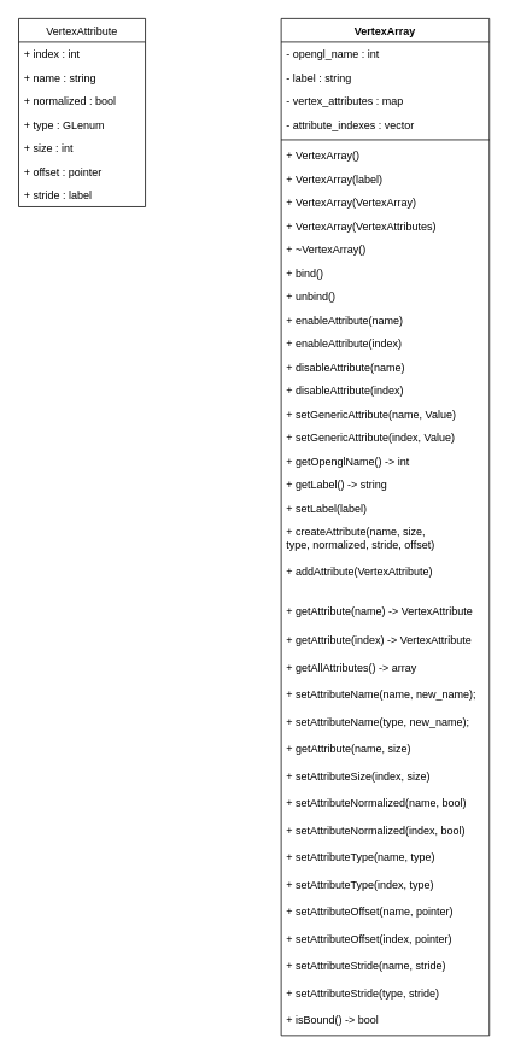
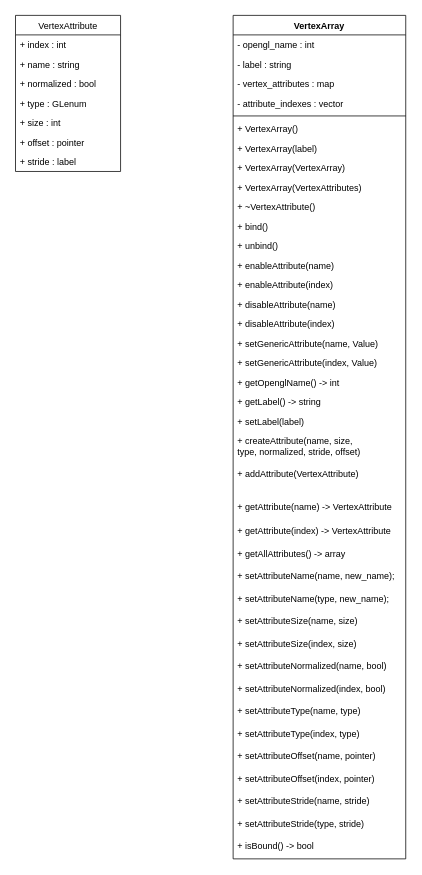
  <mxCell id="0" />
  <mxCell id="1" parent="0" />
  <mxCell id="2" value="VertexArray" style="swimlane;fontStyle=1;align=center;verticalAlign=top;childLayout=stackLayout;horizontal=1;startSize=26;horizontalStack=0;resizeParent=1;resizeParentMax=0;resizeLast=0;collapsible=1;marginBottom=0;" parent="1" vertex="1"><mxGeometry x="310" y="20" width="230" height="1124" as="geometry" /></mxCell>
  <mxCell id="3" value="- opengl_name : int" style="text;strokeColor=none;fillColor=none;align=left;verticalAlign=top;spacingLeft=4;spacingRight=4;overflow=hidden;rotatable=0;points=[[0,0.5],[1,0.5]];portConstraint=eastwest;" parent="2" vertex="1"><mxGeometry y="26" width="230" height="26" as="geometry" /></mxCell>
  <mxCell id="4" value="- label : string" style="text;strokeColor=none;fillColor=none;align=left;verticalAlign=top;spacingLeft=4;spacingRight=4;overflow=hidden;rotatable=0;points=[[0,0.5],[1,0.5]];portConstraint=eastwest;" parent="2" vertex="1"><mxGeometry y="52" width="230" height="26" as="geometry" /></mxCell>
  <mxCell id="5" value="- vertex_attributes : map" style="text;strokeColor=none;fillColor=none;align=left;verticalAlign=top;spacingLeft=4;spacingRight=4;overflow=hidden;rotatable=0;points=[[0,0.5],[1,0.5]];portConstraint=eastwest;" parent="2" vertex="1"><mxGeometry y="78" width="230" height="26" as="geometry" /></mxCell>
  <mxCell id="6" value="- attribute_indexes : vector" style="text;strokeColor=none;fillColor=none;align=left;verticalAlign=top;spacingLeft=4;spacingRight=4;overflow=hidden;rotatable=0;points=[[0,0.5],[1,0.5]];portConstraint=eastwest;" parent="2" vertex="1"><mxGeometry y="104" width="230" height="26" as="geometry" /></mxCell>
  <mxCell id="7" value="" style="line;strokeWidth=1;fillColor=none;align=left;verticalAlign=middle;spacingTop=-1;spacingLeft=3;spacingRight=3;rotatable=0;labelPosition=right;points=[];portConstraint=eastwest;" parent="2" vertex="1"><mxGeometry y="130" width="230" height="8" as="geometry" /></mxCell>
  <mxCell id="8" value="+ VertexArray()" style="text;strokeColor=none;fillColor=none;align=left;verticalAlign=top;spacingLeft=4;spacingRight=4;overflow=hidden;rotatable=0;points=[[0,0.5],[1,0.5]];portConstraint=eastwest;" parent="2" vertex="1"><mxGeometry y="138" width="230" height="26" as="geometry" /></mxCell>
  <mxCell id="9" value="+ VertexArray(label)" style="text;strokeColor=none;fillColor=none;align=left;verticalAlign=top;spacingLeft=4;spacingRight=4;overflow=hidden;rotatable=0;points=[[0,0.5],[1,0.5]];portConstraint=eastwest;" parent="2" vertex="1"><mxGeometry y="164" width="230" height="26" as="geometry" /></mxCell>
  <mxCell id="10" value="+ VertexArray(VertexArray)" style="text;strokeColor=none;fillColor=none;align=left;verticalAlign=top;spacingLeft=4;spacingRight=4;overflow=hidden;rotatable=0;points=[[0,0.5],[1,0.5]];portConstraint=eastwest;" parent="2" vertex="1"><mxGeometry y="190" width="230" height="26" as="geometry" /></mxCell>
  <mxCell id="11" value="+ VertexArray(VertexAttributes)" style="text;strokeColor=none;fillColor=none;align=left;verticalAlign=top;spacingLeft=4;spacingRight=4;overflow=hidden;rotatable=0;points=[[0,0.5],[1,0.5]];portConstraint=eastwest;" parent="2" vertex="1"><mxGeometry y="216" width="230" height="26" as="geometry" /></mxCell>
- <mxCell id="12" value="+ ~VertexArray()" style="text;strokeColor=none;fillColor=none;align=left;verticalAlign=top;spacingLeft=4;spacingRight=4;overflow=hidden;rotatable=0;points=[[0,0.5],[1,0.5]];portConstraint=eastwest;" parent="2" vertex="1"><mxGeometry y="242" width="230" height="26" as="geometry" /></mxCell>
+ <mxCell id="12" value="+ ~VertexAttribute()" style="text;strokeColor=none;fillColor=none;align=left;verticalAlign=top;spacingLeft=4;spacingRight=4;overflow=hidden;rotatable=0;points=[[0,0.5],[1,0.5]];portConstraint=eastwest;" parent="2" vertex="1"><mxGeometry y="242" width="230" height="26" as="geometry" /></mxCell>
  <mxCell id="13" value="+ bind()" style="text;strokeColor=none;fillColor=none;align=left;verticalAlign=top;spacingLeft=4;spacingRight=4;overflow=hidden;rotatable=0;points=[[0,0.5],[1,0.5]];portConstraint=eastwest;" parent="2" vertex="1"><mxGeometry y="268" width="230" height="26" as="geometry" /></mxCell>
  <mxCell id="14" value="+ unbind()" style="text;strokeColor=none;fillColor=none;align=left;verticalAlign=top;spacingLeft=4;spacingRight=4;overflow=hidden;rotatable=0;points=[[0,0.5],[1,0.5]];portConstraint=eastwest;" parent="2" vertex="1"><mxGeometry y="294" width="230" height="26" as="geometry" /></mxCell>
  <mxCell id="15" value="+ enableAttribute(name)" style="text;strokeColor=none;fillColor=none;align=left;verticalAlign=top;spacingLeft=4;spacingRight=4;overflow=hidden;rotatable=0;points=[[0,0.5],[1,0.5]];portConstraint=eastwest;" parent="2" vertex="1"><mxGeometry y="320" width="230" height="26" as="geometry" /></mxCell>
  <mxCell id="16" value="+ enableAttribute(index)" style="text;strokeColor=none;fillColor=none;align=left;verticalAlign=top;spacingLeft=4;spacingRight=4;overflow=hidden;rotatable=0;points=[[0,0.5],[1,0.5]];portConstraint=eastwest;" parent="2" vertex="1"><mxGeometry y="346" width="230" height="26" as="geometry" /></mxCell>
  <mxCell id="17" value="+ disableAttribute(name)" style="text;strokeColor=none;fillColor=none;align=left;verticalAlign=top;spacingLeft=4;spacingRight=4;overflow=hidden;rotatable=0;points=[[0,0.5],[1,0.5]];portConstraint=eastwest;" parent="2" vertex="1"><mxGeometry y="372" width="230" height="26" as="geometry" /></mxCell>
  <mxCell id="18" value="+ disableAttribute(index)" style="text;strokeColor=none;fillColor=none;align=left;verticalAlign=top;spacingLeft=4;spacingRight=4;overflow=hidden;rotatable=0;points=[[0,0.5],[1,0.5]];portConstraint=eastwest;" parent="2" vertex="1"><mxGeometry y="398" width="230" height="26" as="geometry" /></mxCell>
  <mxCell id="19" value="+ setGenericAttribute(name, Value)" style="text;strokeColor=none;fillColor=none;align=left;verticalAlign=top;spacingLeft=4;spacingRight=4;overflow=hidden;rotatable=0;points=[[0,0.5],[1,0.5]];portConstraint=eastwest;" parent="2" vertex="1"><mxGeometry y="424" width="230" height="26" as="geometry" /></mxCell>
  <mxCell id="20" value="+ setGenericAttribute(index, Value)" style="text;strokeColor=none;fillColor=none;align=left;verticalAlign=top;spacingLeft=4;spacingRight=4;overflow=hidden;rotatable=0;points=[[0,0.5],[1,0.5]];portConstraint=eastwest;" parent="2" vertex="1"><mxGeometry y="450" width="230" height="26" as="geometry" /></mxCell>
  <mxCell id="21" value="+ getOpenglName() -&gt; int" style="text;strokeColor=none;fillColor=none;align=left;verticalAlign=top;spacingLeft=4;spacingRight=4;overflow=hidden;rotatable=0;points=[[0,0.5],[1,0.5]];portConstraint=eastwest;" parent="2" vertex="1"><mxGeometry y="476" width="230" height="26" as="geometry" /></mxCell>
  <mxCell id="22" value="+ getLabel() -&gt; string" style="text;strokeColor=none;fillColor=none;align=left;verticalAlign=top;spacingLeft=4;spacingRight=4;overflow=hidden;rotatable=0;points=[[0,0.5],[1,0.5]];portConstraint=eastwest;" parent="2" vertex="1"><mxGeometry y="502" width="230" height="26" as="geometry" /></mxCell>
  <mxCell id="23" value="+ setLabel(label)" style="text;strokeColor=none;fillColor=none;align=left;verticalAlign=top;spacingLeft=4;spacingRight=4;overflow=hidden;rotatable=0;points=[[0,0.5],[1,0.5]];portConstraint=eastwest;" parent="2" vertex="1"><mxGeometry y="528" width="230" height="26" as="geometry" /></mxCell>
  <mxCell id="24" value="+ createAttribute(name, size,&#10;type, normalized, stride, offset)" style="text;strokeColor=none;fillColor=none;align=left;verticalAlign=top;spacingLeft=4;spacingRight=4;overflow=hidden;rotatable=0;points=[[0,0.5],[1,0.5]];portConstraint=eastwest;" parent="2" vertex="1"><mxGeometry y="554" width="230" height="44" as="geometry" /></mxCell>
  <mxCell id="25" value="+ addAttribute(VertexAttribute)" style="text;strokeColor=none;fillColor=none;align=left;verticalAlign=top;spacingLeft=4;spacingRight=4;overflow=hidden;rotatable=0;points=[[0,0.5],[1,0.5]];portConstraint=eastwest;" vertex="1" parent="2"><mxGeometry y="598" width="230" height="44" as="geometry" /></mxCell>
  <mxCell id="26" value="+ getAttribute(name) -&gt; VertexAttribute" style="text;strokeColor=none;fillColor=none;align=left;verticalAlign=top;spacingLeft=4;spacingRight=4;overflow=hidden;rotatable=0;points=[[0,0.5],[1,0.5]];portConstraint=eastwest;" parent="2" vertex="1"><mxGeometry y="642" width="230" height="32" as="geometry" /></mxCell>
  <mxCell id="27" value="+ getAttribute(index) -&gt; VertexAttribute" style="text;strokeColor=none;fillColor=none;align=left;verticalAlign=top;spacingLeft=4;spacingRight=4;overflow=hidden;rotatable=0;points=[[0,0.5],[1,0.5]];portConstraint=eastwest;" parent="2" vertex="1"><mxGeometry y="674" width="230" height="30" as="geometry" /></mxCell>
  <mxCell id="28" value="+ getAllAttributes() -&gt; array" style="text;strokeColor=none;fillColor=none;align=left;verticalAlign=top;spacingLeft=4;spacingRight=4;overflow=hidden;rotatable=0;points=[[0,0.5],[1,0.5]];portConstraint=eastwest;" vertex="1" parent="2"><mxGeometry y="704" width="230" height="30" as="geometry" /></mxCell>
  <mxCell id="29" value="+ setAttributeName(name, new_name);" style="text;strokeColor=none;fillColor=none;align=left;verticalAlign=top;spacingLeft=4;spacingRight=4;overflow=hidden;rotatable=0;points=[[0,0.5],[1,0.5]];portConstraint=eastwest;" parent="2" vertex="1"><mxGeometry y="734" width="230" height="30" as="geometry" /></mxCell>
  <mxCell id="30" value="+ setAttributeName(type, new_name);" style="text;strokeColor=none;fillColor=none;align=left;verticalAlign=top;spacingLeft=4;spacingRight=4;overflow=hidden;rotatable=0;points=[[0,0.5],[1,0.5]];portConstraint=eastwest;" parent="2" vertex="1"><mxGeometry y="764" width="230" height="30" as="geometry" /></mxCell>
- <mxCell id="31" value="+ getAttribute(name, size)" style="text;strokeColor=none;fillColor=none;align=left;verticalAlign=top;spacingLeft=4;spacingRight=4;overflow=hidden;rotatable=0;points=[[0,0.5],[1,0.5]];portConstraint=eastwest;" parent="2" vertex="1"><mxGeometry y="794" width="230" height="30" as="geometry" /></mxCell>
+ <mxCell id="31" value="+ setAttributeSize(name, size)" style="text;strokeColor=none;fillColor=none;align=left;verticalAlign=top;spacingLeft=4;spacingRight=4;overflow=hidden;rotatable=0;points=[[0,0.5],[1,0.5]];portConstraint=eastwest;" parent="2" vertex="1"><mxGeometry y="794" width="230" height="30" as="geometry" /></mxCell>
  <mxCell id="32" value="+ setAttributeSize(index, size)" style="text;strokeColor=none;fillColor=none;align=left;verticalAlign=top;spacingLeft=4;spacingRight=4;overflow=hidden;rotatable=0;points=[[0,0.5],[1,0.5]];portConstraint=eastwest;" parent="2" vertex="1"><mxGeometry y="824" width="230" height="30" as="geometry" /></mxCell>
  <mxCell id="33" value="+ setAttributeNormalized(name, bool)" style="text;strokeColor=none;fillColor=none;align=left;verticalAlign=top;spacingLeft=4;spacingRight=4;overflow=hidden;rotatable=0;points=[[0,0.5],[1,0.5]];portConstraint=eastwest;" parent="2" vertex="1"><mxGeometry y="854" width="230" height="30" as="geometry" /></mxCell>
  <mxCell id="34" value="+ setAttributeNormalized(index, bool)" style="text;strokeColor=none;fillColor=none;align=left;verticalAlign=top;spacingLeft=4;spacingRight=4;overflow=hidden;rotatable=0;points=[[0,0.5],[1,0.5]];portConstraint=eastwest;" parent="2" vertex="1"><mxGeometry y="884" width="230" height="30" as="geometry" /></mxCell>
  <mxCell id="35" value="+ setAttributeType(name, type)" style="text;strokeColor=none;fillColor=none;align=left;verticalAlign=top;spacingLeft=4;spacingRight=4;overflow=hidden;rotatable=0;points=[[0,0.5],[1,0.5]];portConstraint=eastwest;" parent="2" vertex="1"><mxGeometry y="914" width="230" height="30" as="geometry" /></mxCell>
  <mxCell id="36" value="+ setAttributeType(index, type)" style="text;strokeColor=none;fillColor=none;align=left;verticalAlign=top;spacingLeft=4;spacingRight=4;overflow=hidden;rotatable=0;points=[[0,0.5],[1,0.5]];portConstraint=eastwest;" parent="2" vertex="1"><mxGeometry y="944" width="230" height="30" as="geometry" /></mxCell>
  <mxCell id="37" value="+ setAttributeOffset(name, pointer)" style="text;strokeColor=none;fillColor=none;align=left;verticalAlign=top;spacingLeft=4;spacingRight=4;overflow=hidden;rotatable=0;points=[[0,0.5],[1,0.5]];portConstraint=eastwest;" parent="2" vertex="1"><mxGeometry y="974" width="230" height="30" as="geometry" /></mxCell>
  <mxCell id="38" value="+ setAttributeOffset(index, pointer)" style="text;strokeColor=none;fillColor=none;align=left;verticalAlign=top;spacingLeft=4;spacingRight=4;overflow=hidden;rotatable=0;points=[[0,0.5],[1,0.5]];portConstraint=eastwest;" parent="2" vertex="1"><mxGeometry y="1004" width="230" height="30" as="geometry" /></mxCell>
  <mxCell id="39" value="+ setAttributeStride(name, stride)" style="text;strokeColor=none;fillColor=none;align=left;verticalAlign=top;spacingLeft=4;spacingRight=4;overflow=hidden;rotatable=0;points=[[0,0.5],[1,0.5]];portConstraint=eastwest;" parent="2" vertex="1"><mxGeometry y="1034" width="230" height="30" as="geometry" /></mxCell>
  <mxCell id="40" value="+ setAttributeStride(type, stride)" style="text;strokeColor=none;fillColor=none;align=left;verticalAlign=top;spacingLeft=4;spacingRight=4;overflow=hidden;rotatable=0;points=[[0,0.5],[1,0.5]];portConstraint=eastwest;" parent="2" vertex="1"><mxGeometry y="1064" width="230" height="30" as="geometry" /></mxCell>
  <mxCell id="41" value="+ isBound() -&gt; bool" style="text;strokeColor=none;fillColor=none;align=left;verticalAlign=top;spacingLeft=4;spacingRight=4;overflow=hidden;rotatable=0;points=[[0,0.5],[1,0.5]];portConstraint=eastwest;" parent="2" vertex="1"><mxGeometry y="1094" width="230" height="30" as="geometry" /></mxCell>
  <mxCell id="42" value="VertexAttribute" style="swimlane;fontStyle=0;childLayout=stackLayout;horizontal=1;startSize=26;fillColor=none;horizontalStack=0;resizeParent=1;resizeParentMax=0;resizeLast=0;collapsible=1;marginBottom=0;" parent="1" vertex="1"><mxGeometry x="20" y="20" width="140" height="208" as="geometry" /></mxCell>
  <mxCell id="43" value="+ index : int" style="text;strokeColor=none;fillColor=none;align=left;verticalAlign=top;spacingLeft=4;spacingRight=4;overflow=hidden;rotatable=0;points=[[0,0.5],[1,0.5]];portConstraint=eastwest;" parent="42" vertex="1"><mxGeometry y="26" width="140" height="26" as="geometry" /></mxCell>
  <mxCell id="44" value="+ name : string" style="text;strokeColor=none;fillColor=none;align=left;verticalAlign=top;spacingLeft=4;spacingRight=4;overflow=hidden;rotatable=0;points=[[0,0.5],[1,0.5]];portConstraint=eastwest;" parent="42" vertex="1"><mxGeometry y="52" width="140" height="26" as="geometry" /></mxCell>
  <mxCell id="45" value="+ normalized : bool" style="text;strokeColor=none;fillColor=none;align=left;verticalAlign=top;spacingLeft=4;spacingRight=4;overflow=hidden;rotatable=0;points=[[0,0.5],[1,0.5]];portConstraint=eastwest;" parent="42" vertex="1"><mxGeometry y="78" width="140" height="26" as="geometry" /></mxCell>
  <mxCell id="46" value="+ type : GLenum" style="text;strokeColor=none;fillColor=none;align=left;verticalAlign=top;spacingLeft=4;spacingRight=4;overflow=hidden;rotatable=0;points=[[0,0.5],[1,0.5]];portConstraint=eastwest;" parent="42" vertex="1"><mxGeometry y="104" width="140" height="26" as="geometry" /></mxCell>
  <mxCell id="47" value="+ size : int" style="text;strokeColor=none;fillColor=none;align=left;verticalAlign=top;spacingLeft=4;spacingRight=4;overflow=hidden;rotatable=0;points=[[0,0.5],[1,0.5]];portConstraint=eastwest;" parent="42" vertex="1"><mxGeometry y="130" width="140" height="26" as="geometry" /></mxCell>
  <mxCell id="48" value="+ offset : pointer" style="text;strokeColor=none;fillColor=none;align=left;verticalAlign=top;spacingLeft=4;spacingRight=4;overflow=hidden;rotatable=0;points=[[0,0.5],[1,0.5]];portConstraint=eastwest;" parent="42" vertex="1"><mxGeometry y="156" width="140" height="26" as="geometry" /></mxCell>
  <mxCell id="49" value="+ stride : label" style="text;strokeColor=none;fillColor=none;align=left;verticalAlign=top;spacingLeft=4;spacingRight=4;overflow=hidden;rotatable=0;points=[[0,0.5],[1,0.5]];portConstraint=eastwest;" parent="42" vertex="1"><mxGeometry y="182" width="140" height="26" as="geometry" /></mxCell>
